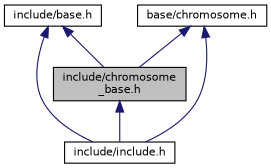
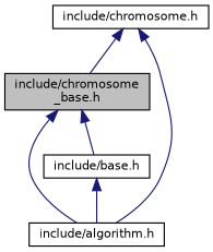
  digraph {
    node [color=black fillcolor=white fontname=Helvetica fontsize=10 shape=record style=filled]
    edge [color=midnightblue dir=back fontname=Helvetica fontsize=10 labelfontname=Helvetica labelfontsize=10 style=solid]
    n1 [fillcolor=grey75 fontcolor=black height=0.2 label="include/chromosome\l_base.h" width=0.4]
-   n2 [height=0.2 label="include/include.h" width=0.4]
+   n2 [height=0.2 label="include/algorithm.h" width=0.4]
    n3 [height=0.2 label="include/base.h" width=0.4]
-   n4 [height=0.2 label="base/chromosome.h" width=0.4]
+   n4 [height=0.2 label="include/chromosome.h" width=0.4]
    n1 -> n2
-   n3 -> n1
+   n1 -> n3
    n3 -> n2
    n4 -> n1
    n4 -> n2
  }
